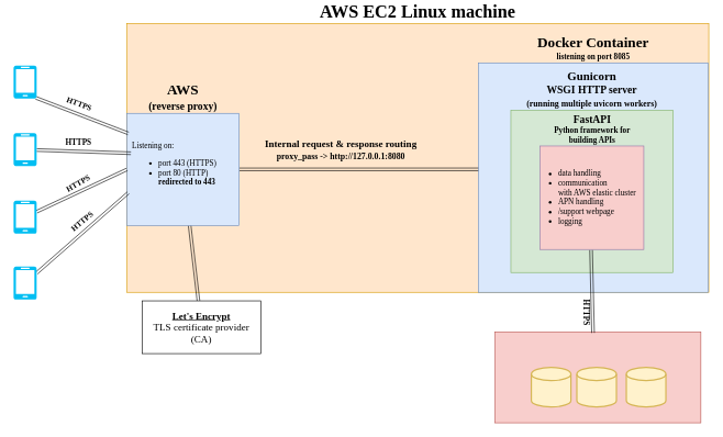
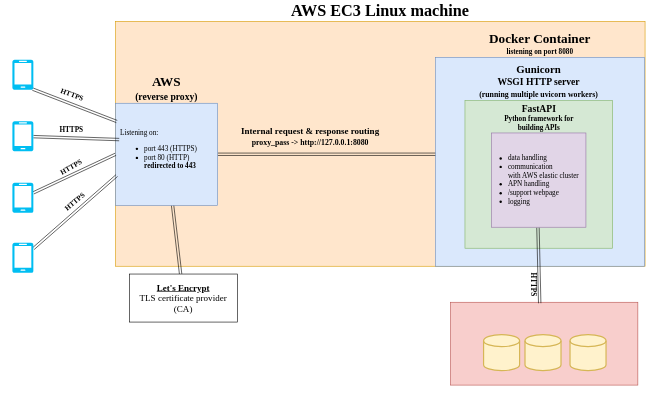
  <mxCell id="0" />
  <mxCell id="1" parent="0" />
- <mxCell id="2" value="AWS EC2 Linux machine" style="rounded=0;whiteSpace=wrap;html=1;fontFamily=Tahoma;fontSize=27;align=center;fillColor=#ffe6cc;strokeColor=#d79b00;labelPosition=center;verticalLabelPosition=top;verticalAlign=bottom;fontStyle=1" vertex="1" parent="1"><mxGeometry x="192" y="20" width="882" height="408" as="geometry" /></mxCell>
+ <mxCell id="2" value="AWS EC3 Linux machine" style="rounded=0;whiteSpace=wrap;html=1;fontFamily=Tahoma;fontSize=27;align=center;fillColor=#ffe6cc;strokeColor=#d79b00;labelPosition=center;verticalLabelPosition=top;verticalAlign=bottom;fontStyle=1" vertex="1" parent="1"><mxGeometry x="192" y="20" width="882" height="408" as="geometry" /></mxCell>
  <mxCell id="3" value="" style="rounded=0;whiteSpace=wrap;html=1;fontFamily=Tahoma;fontSize=15;fillColor=#f8cecc;strokeColor=#b85450;" vertex="1" parent="1"><mxGeometry x="750" y="488" width="312" height="138" as="geometry" /></mxCell>
  <mxCell id="4" style="rounded=0;orthogonalLoop=1;jettySize=auto;html=1;exitX=1;exitY=0.5;exitDx=0;exitDy=0;entryX=0.005;entryY=0.464;entryDx=0;entryDy=0;entryPerimeter=0;fontFamily=Tahoma;fontSize=15;shape=link;" edge="1" parent="1" source="6" target="20"><mxGeometry relative="1" as="geometry" /></mxCell>
  <mxCell id="5" style="edgeStyle=none;shape=link;rounded=0;orthogonalLoop=1;jettySize=auto;html=1;fontFamily=Tahoma;fontSize=15;" edge="1" parent="1" source="6" target="30"><mxGeometry relative="1" as="geometry"><mxPoint x="275" y="404" as="targetPoint" /></mxGeometry></mxCell>
  <mxCell id="6" value="&lt;font&gt;&lt;span style=&quot;font-size: 22px&quot;&gt;AWS&lt;/span&gt;&lt;br&gt;&lt;font style=&quot;font-size: 16px&quot;&gt;(reverse proxy)&lt;/font&gt;&lt;br&gt;&lt;/font&gt;" style="whiteSpace=wrap;html=1;aspect=fixed;fillColor=#dae8fc;strokeColor=#6c8ebf;fontFamily=Tahoma;fontStyle=1;labelPosition=center;verticalLabelPosition=top;align=center;verticalAlign=bottom;" vertex="1" parent="1"><mxGeometry x="192" y="156.5" width="170" height="170" as="geometry" /></mxCell>
  <mxCell id="7" style="edgeStyle=none;rounded=0;orthogonalLoop=1;jettySize=auto;html=1;exitX=0.97;exitY=0.98;exitDx=0;exitDy=0;exitPerimeter=0;entryX=0.012;entryY=0.179;entryDx=0;entryDy=0;entryPerimeter=0;shape=link;" edge="1" parent="1" source="8" target="6"><mxGeometry relative="1" as="geometry" /></mxCell>
  <mxCell id="8" value="" style="verticalLabelPosition=bottom;html=1;verticalAlign=top;align=center;strokeColor=none;fillColor=#00BEF2;shape=mxgraph.azure.mobile;pointerEvents=1;" vertex="1" parent="1"><mxGeometry x="20" y="84" width="35" height="50" as="geometry" /></mxCell>
  <mxCell id="9" style="edgeStyle=none;rounded=0;orthogonalLoop=1;jettySize=auto;html=1;shape=link;entryX=0;entryY=0.256;entryDx=0;entryDy=0;entryPerimeter=0;" edge="1" parent="1" source="10" target="19"><mxGeometry relative="1" as="geometry"><mxPoint x="180" y="206" as="targetPoint" /></mxGeometry></mxCell>
  <mxCell id="10" value="" style="verticalLabelPosition=bottom;html=1;verticalAlign=top;align=center;strokeColor=none;fillColor=#00BEF2;shape=mxgraph.azure.mobile;pointerEvents=1;" vertex="1" parent="1"><mxGeometry x="20" y="186.5" width="35" height="50" as="geometry" /></mxCell>
  <mxCell id="11" style="edgeStyle=none;rounded=0;orthogonalLoop=1;jettySize=auto;html=1;entryX=0;entryY=0.5;entryDx=0;entryDy=0;shape=link;" edge="1" parent="1" source="12" target="6"><mxGeometry relative="1" as="geometry" /></mxCell>
  <mxCell id="12" value="" style="verticalLabelPosition=bottom;html=1;verticalAlign=top;align=center;strokeColor=none;fillColor=#00BEF2;shape=mxgraph.azure.mobile;pointerEvents=1;" vertex="1" parent="1"><mxGeometry x="20" y="289" width="35" height="50" as="geometry" /></mxCell>
  <mxCell id="13" style="edgeStyle=none;rounded=0;orthogonalLoop=1;jettySize=auto;html=1;entryX=-0.027;entryY=0.97;entryDx=0;entryDy=0;entryPerimeter=0;shape=link;" edge="1" parent="1" source="14" target="19"><mxGeometry relative="1" as="geometry"><mxPoint x="210" y="284" as="targetPoint" /></mxGeometry></mxCell>
  <mxCell id="14" value="" style="verticalLabelPosition=bottom;html=1;verticalAlign=top;align=center;strokeColor=none;fillColor=#00BEF2;shape=mxgraph.azure.mobile;pointerEvents=1;" vertex="1" parent="1"><mxGeometry x="20" y="389" width="35" height="50" as="geometry" /></mxCell>
  <mxCell id="15" value="HTTPS" style="text;html=1;resizable=0;points=[];autosize=1;align=left;verticalAlign=top;spacingTop=-4;fontFamily=Tahoma;rotation=-40;fontStyle=1" vertex="1" parent="1"><mxGeometry x="102" y="309" width="50" height="20" as="geometry" /></mxCell>
  <mxCell id="16" value="HTTPS" style="text;html=1;resizable=0;points=[];autosize=1;align=left;verticalAlign=top;spacingTop=-4;fontFamily=Tahoma;rotation=-30;fontStyle=1" vertex="1" parent="1"><mxGeometry x="96" y="252" width="50" height="20" as="geometry" /></mxCell>
  <mxCell id="17" value="HTTPS" style="text;html=1;resizable=0;points=[];autosize=1;align=left;verticalAlign=top;spacingTop=-4;fontFamily=Tahoma;fontStyle=1" vertex="1" parent="1"><mxGeometry x="97" y="190.5" width="50" height="20" as="geometry" /></mxCell>
  <mxCell id="18" value="HTTPS" style="text;html=1;resizable=0;points=[];autosize=1;align=left;verticalAlign=top;spacingTop=-4;fontFamily=Tahoma;rotation=20;fontStyle=1" vertex="1" parent="1"><mxGeometry x="98" y="133" width="50" height="20" as="geometry" /></mxCell>
  <mxCell id="19" value="Listening on:&lt;br&gt;&lt;ul&gt;&lt;li&gt;port 443 (HTTPS)&lt;/li&gt;&lt;li&gt;port 80 (HTTP)&lt;br&gt;&lt;b&gt;redirected to 443&lt;/b&gt;&lt;/li&gt;&lt;/ul&gt;" style="text;html=1;resizable=0;points=[];autosize=1;align=left;verticalAlign=top;spacingTop=-4;fontFamily=Tahoma;" vertex="1" parent="1"><mxGeometry x="198" y="195.5" width="150" height="84" as="geometry" /></mxCell>
- <mxCell id="20" value="&lt;font&gt;&lt;span style=&quot;font-size: 22px&quot;&gt;Docker Container&lt;br&gt;&lt;/span&gt;listening on port 8085&lt;br&gt;&lt;/font&gt;" style="whiteSpace=wrap;html=1;aspect=fixed;fillColor=#dae8fc;strokeColor=#6c8ebf;labelPosition=center;verticalLabelPosition=top;align=center;verticalAlign=bottom;fontFamily=Tahoma;fontStyle=1" vertex="1" parent="1"><mxGeometry x="725" y="80" width="348" height="348" as="geometry" /></mxCell>
+ <mxCell id="20" value="&lt;font&gt;&lt;span style=&quot;font-size: 22px&quot;&gt;Docker Container&lt;br&gt;&lt;/span&gt;listening on port 8080&lt;br&gt;&lt;/font&gt;" style="whiteSpace=wrap;html=1;aspect=fixed;fillColor=#dae8fc;strokeColor=#6c8ebf;labelPosition=center;verticalLabelPosition=top;align=center;verticalAlign=bottom;fontFamily=Tahoma;fontStyle=1" vertex="1" parent="1"><mxGeometry x="725" y="80" width="348" height="348" as="geometry" /></mxCell>
  <mxCell id="21" value="&lt;font style=&quot;font-size: 16px&quot;&gt;&lt;font style=&quot;font-size: 16px&quot;&gt;&lt;font style=&quot;font-size: 18px&quot;&gt;Gunicorn&lt;/font&gt;&lt;br&gt;&lt;span&gt;WSGI HTTP server&lt;/span&gt;&lt;span&gt;&lt;br&gt;&lt;/span&gt;&lt;/font&gt;&lt;font style=&quot;font-size: 13px&quot;&gt;(running multiple uvicorn workers)&lt;/font&gt;&lt;br&gt;&lt;/font&gt;" style="whiteSpace=wrap;html=1;aspect=fixed;fillColor=#d5e8d4;strokeColor=#82b366;labelPosition=center;verticalLabelPosition=top;align=center;verticalAlign=bottom;fontFamily=Tahoma;direction=west;fontStyle=1" vertex="1" parent="1"><mxGeometry x="774" y="152" width="246" height="246" as="geometry" /></mxCell>
- <mxCell id="22" value="&lt;font&gt;&lt;font&gt;&lt;font style=&quot;font-size: 16px&quot;&gt;FastAPI&lt;/font&gt;&lt;br&gt;&lt;/font&gt;Python framework for building APIs&lt;br&gt;&lt;/font&gt;" style="whiteSpace=wrap;html=1;aspect=fixed;fillColor=#f8cecc;strokeColor=#9673a6;labelPosition=center;verticalLabelPosition=top;align=center;verticalAlign=bottom;direction=south;fontFamily=Tahoma;fontStyle=1;" vertex="1" parent="1"><mxGeometry x="818.5" y="206" width="157" height="157" as="geometry" /></mxCell>
+ <mxCell id="22" value="&lt;font&gt;&lt;font&gt;&lt;font style=&quot;font-size: 16px&quot;&gt;FastAPI&lt;/font&gt;&lt;br&gt;&lt;/font&gt;Python framework for building APIs&lt;br&gt;&lt;/font&gt;" style="whiteSpace=wrap;html=1;aspect=fixed;fillColor=#e1d5e7;strokeColor=#9673a6;labelPosition=center;verticalLabelPosition=top;align=center;verticalAlign=bottom;direction=south;fontFamily=Tahoma;fontStyle=1" vertex="1" parent="1"><mxGeometry x="818.5" y="206" width="157" height="157" as="geometry" /></mxCell>
  <mxCell id="23" style="edgeStyle=none;rounded=0;orthogonalLoop=1;jettySize=auto;html=1;entryX=0.476;entryY=0.012;entryDx=0;entryDy=0;entryPerimeter=0;fontFamily=Tahoma;fontSize=15;shape=link;" edge="1" parent="1" source="24" target="3"><mxGeometry relative="1" as="geometry" /></mxCell>
  <mxCell id="24" value="&lt;ul style=&quot;font-size: 12px&quot;&gt;&lt;li&gt;&lt;span&gt;data handling&lt;/span&gt;&lt;br&gt;&lt;/li&gt;&lt;li&gt;communication &lt;br&gt;with AWS elastic cluster&lt;/li&gt;&lt;li&gt;APN handling&lt;/li&gt;&lt;li&gt;/support webpage&lt;/li&gt;&lt;li&gt;logging&lt;/li&gt;&lt;/ul&gt;" style="text;html=1;resizable=0;points=[];autosize=1;align=left;verticalAlign=top;spacingTop=-4;fontSize=15;fontFamily=Tahoma;" vertex="1" parent="1"><mxGeometry x="804" y="226" width="180" height="138" as="geometry" /></mxCell>
  <mxCell id="25" value="Internal request &amp;amp; response routing&lt;br&gt;&lt;font style=&quot;font-size: 13px&quot;&gt;proxy_pass -&amp;gt; http://127.0.0.1:8080&lt;/font&gt;" style="text;html=1;resizable=0;points=[];autosize=1;align=center;verticalAlign=top;spacingTop=-4;fontSize=15;fontFamily=Tahoma;fontStyle=1" vertex="1" parent="1"><mxGeometry x="390" y="191.5" width="252" height="42" as="geometry" /></mxCell>
  <mxCell id="26" value="" style="strokeWidth=2;html=1;shape=mxgraph.flowchart.database;whiteSpace=wrap;fontFamily=Tahoma;fontSize=15;fillColor=#fff2cc;strokeColor=#d6b656;" vertex="1" parent="1"><mxGeometry x="805" y="542" width="60" height="60" as="geometry" /></mxCell>
  <mxCell id="27" value="" style="strokeWidth=2;html=1;shape=mxgraph.flowchart.database;whiteSpace=wrap;fontFamily=Tahoma;fontSize=15;fillColor=#fff2cc;strokeColor=#d6b656;" vertex="1" parent="1"><mxGeometry x="874" y="542" width="60" height="60" as="geometry" /></mxCell>
  <mxCell id="28" value="" style="strokeWidth=2;html=1;shape=mxgraph.flowchart.database;whiteSpace=wrap;fontFamily=Tahoma;fontSize=15;fillColor=#fff2cc;strokeColor=#d6b656;" vertex="1" parent="1"><mxGeometry x="949" y="542" width="60" height="60" as="geometry" /></mxCell>
  <mxCell id="29" value="HTTPS" style="text;html=1;resizable=0;points=[];autosize=1;align=left;verticalAlign=top;spacingTop=-4;fontFamily=Tahoma;fontStyle=1;rotation=90;" vertex="1" parent="1"><mxGeometry x="863" y="452" width="50" height="20" as="geometry" /></mxCell>
  <mxCell id="30" value="&lt;b&gt;&lt;u&gt;Let's Encrypt&lt;/u&gt;&lt;/b&gt;&lt;br&gt;TLS certificate provider (CA)" style="rounded=0;whiteSpace=wrap;html=1;fontFamily=Tahoma;fontSize=15;align=center;" vertex="1" parent="1"><mxGeometry x="215" y="441" width="180" height="80" as="geometry" /></mxCell>
